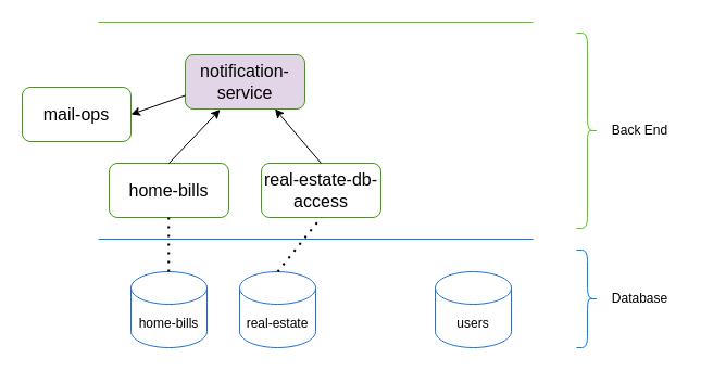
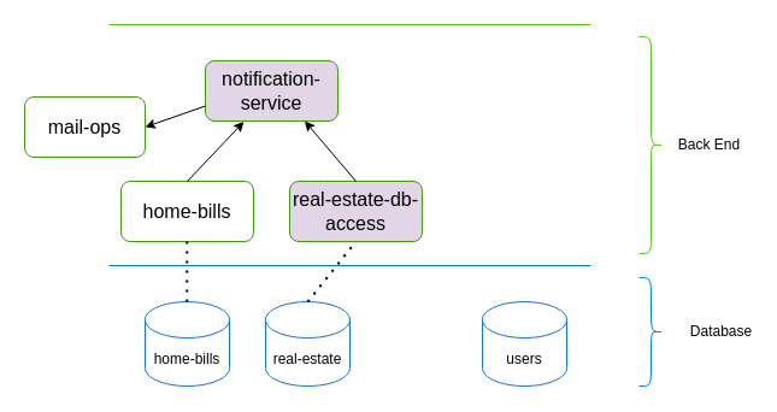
  <mxCell id="0" />
  <mxCell id="1" parent="0" />
  <mxCell id="2" value="" style="endArrow=none;html=1;rounded=0;fillColor=#d5e8d4;strokeColor=#007EFA;" edge="1" parent="1"><mxGeometry width="50" height="50" relative="1" as="geometry"><mxPoint x="90" y="220" as="sourcePoint" /><mxPoint x="490" y="220" as="targetPoint" /></mxGeometry></mxCell>
  <mxCell id="3" value="&lt;font style=&quot;font-size: 12px;&quot;&gt;home-bills&lt;/font&gt;" style="shape=cylinder3;whiteSpace=wrap;html=1;boundedLbl=1;backgroundOutline=1;size=15;strokeColor=#1c71d8;" vertex="1" parent="1"><mxGeometry x="120" y="250" width="70" height="70" as="geometry" /></mxCell>
  <mxCell id="4" value="real-estate" style="shape=cylinder3;whiteSpace=wrap;html=1;boundedLbl=1;backgroundOutline=1;size=15;strokeColor=#1c71d8;" vertex="1" parent="1"><mxGeometry x="220" y="250" width="70" height="70" as="geometry" /></mxCell>
  <mxCell id="5" value="users" style="shape=cylinder3;whiteSpace=wrap;html=1;boundedLbl=1;backgroundOutline=1;size=15;strokeColor=#1c71d8;" vertex="1" parent="1"><mxGeometry x="400" y="250" width="70" height="70" as="geometry" /></mxCell>
  <mxCell id="6" value="&lt;div style=&quot;font-size: 16px;&quot;&gt;mail-ops&lt;/div&gt;" style="rounded=1;whiteSpace=wrap;html=1;strokeColor=#429C0F;" vertex="1" parent="1"><mxGeometry x="20" y="80" width="100" height="50" as="geometry" /></mxCell>
  <mxCell id="7" value="&lt;div style=&quot;font-size: 16px;&quot;&gt;notification-service&lt;/div&gt;" style="rounded=1;whiteSpace=wrap;html=1;strokeColor=#429C0F;fillColor=#e1d5e7;" vertex="1" parent="1"><mxGeometry x="170" y="50" width="110" height="50" as="geometry" /></mxCell>
  <mxCell id="8" value="&lt;font style=&quot;font-size: 16px;&quot;&gt;home-bills&lt;/font&gt;" style="rounded=1;whiteSpace=wrap;html=1;strokeColor=#429C0F;" vertex="1" parent="1"><mxGeometry x="100" y="150" width="110" height="50" as="geometry" /></mxCell>
- <mxCell id="9" value="&lt;font style=&quot;font-size: 16px;&quot;&gt;real-estate-db-access&lt;/font&gt;" style="rounded=1;whiteSpace=wrap;html=1;strokeColor=#429C0F;" vertex="1" parent="1"><mxGeometry x="240" y="150" width="110" height="50" as="geometry" /></mxCell>
+ <mxCell id="9" value="&lt;font style=&quot;font-size: 16px;&quot;&gt;real-estate-db-access&lt;/font&gt;" style="rounded=1;whiteSpace=wrap;html=1;strokeColor=#429C0F;fillColor=#e1d5e7;" vertex="1" parent="1"><mxGeometry x="240" y="150" width="110" height="50" as="geometry" /></mxCell>
  <mxCell id="10" value="" style="endArrow=none;dashed=1;html=1;dashPattern=1 3;strokeWidth=2;rounded=0;entryX=0.5;entryY=1;entryDx=0;entryDy=0;exitX=0.5;exitY=0;exitDx=0;exitDy=0;exitPerimeter=0;" edge="1" parent="1" source="4" target="9"><mxGeometry width="50" height="50" relative="1" as="geometry"><mxPoint x="330" y="160" as="sourcePoint" /><mxPoint x="380" y="110" as="targetPoint" /></mxGeometry></mxCell>
  <mxCell id="11" value="" style="endArrow=none;dashed=1;html=1;dashPattern=1 3;strokeWidth=2;rounded=0;entryX=0.5;entryY=1;entryDx=0;entryDy=0;exitX=0.5;exitY=0;exitDx=0;exitDy=0;exitPerimeter=0;" edge="1" parent="1"><mxGeometry width="50" height="50" relative="1" as="geometry"><mxPoint x="154.76" y="250" as="sourcePoint" /><mxPoint x="154.76" y="200" as="targetPoint" /></mxGeometry></mxCell>
  <mxCell id="12" value="" style="endArrow=classic;html=1;rounded=0;entryX=0.291;entryY=1.01;entryDx=0;entryDy=0;entryPerimeter=0;exitX=0.5;exitY=0;exitDx=0;exitDy=0;" edge="1" parent="1" source="8" target="7"><mxGeometry width="50" height="50" relative="1" as="geometry"><mxPoint x="330" y="160" as="sourcePoint" /><mxPoint x="380" y="110" as="targetPoint" /></mxGeometry></mxCell>
  <mxCell id="13" value="" style="endArrow=classic;html=1;rounded=0;entryX=0.75;entryY=1;entryDx=0;entryDy=0;exitX=0.5;exitY=0;exitDx=0;exitDy=0;strokeWidth=1;" edge="1" parent="1" source="9" target="7"><mxGeometry width="50" height="50" relative="1" as="geometry"><mxPoint x="165" y="160" as="sourcePoint" /><mxPoint x="212" y="110" as="targetPoint" /></mxGeometry></mxCell>
  <mxCell id="14" value="" style="endArrow=classic;html=1;rounded=0;entryX=1;entryY=0.5;entryDx=0;entryDy=0;exitX=0;exitY=0.75;exitDx=0;exitDy=0;" edge="1" parent="1" source="7" target="6"><mxGeometry width="50" height="50" relative="1" as="geometry"><mxPoint x="175" y="170" as="sourcePoint" /><mxPoint x="222" y="120" as="targetPoint" /></mxGeometry></mxCell>
  <mxCell id="15" value="" style="endArrow=none;html=1;rounded=0;fillColor=#d5e8d4;strokeColor=#55c914;" edge="1" parent="1"><mxGeometry width="50" height="50" relative="1" as="geometry"><mxPoint x="90" y="20" as="sourcePoint" /><mxPoint x="490" y="20" as="targetPoint" /></mxGeometry></mxCell>
  <mxCell id="16" value="" style="shape=curlyBracket;whiteSpace=wrap;html=1;rounded=1;flipH=1;labelPosition=right;verticalLabelPosition=middle;align=left;verticalAlign=middle;strokeColor=#007efa;" vertex="1" parent="1"><mxGeometry x="530" y="230" width="20" height="90" as="geometry" /></mxCell>
- <mxCell id="17" value="Database" style="text;html=1;align=center;verticalAlign=middle;resizable=0;points=[];autosize=1;strokeColor=none;fillColor=none;" vertex="1" parent="1"><mxGeometry x="553" y="260" width="70" height="30" as="geometry" /></mxCell>
+ <mxCell id="17" value="Database" style="text;html=1;align=center;verticalAlign=middle;resizable=0;points=[];autosize=1;strokeColor=none;fillColor=none;" vertex="1" parent="1"><mxGeometry x="563" y="260" width="70" height="30" as="geometry" /></mxCell>
  <mxCell id="18" value="" style="shape=curlyBracket;whiteSpace=wrap;html=1;rounded=1;flipH=1;labelPosition=right;verticalLabelPosition=middle;align=left;verticalAlign=middle;strokeColor=#55c914;" vertex="1" parent="1"><mxGeometry x="530" y="30" width="20" height="180" as="geometry" /></mxCell>
  <mxCell id="19" value="Back End" style="text;html=1;align=center;verticalAlign=middle;resizable=0;points=[];autosize=1;strokeColor=none;fillColor=none;" vertex="1" parent="1"><mxGeometry x="553" y="105" width="70" height="30" as="geometry" /></mxCell>
